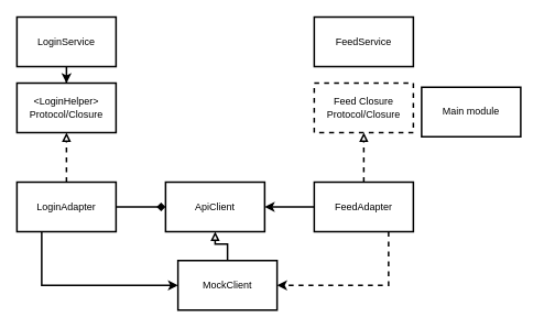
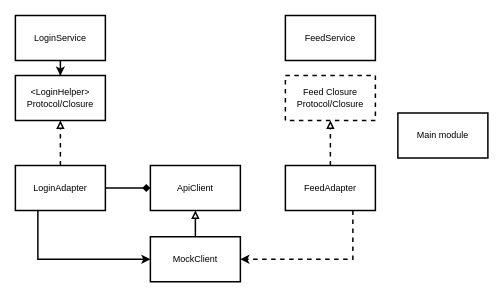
  <mxCell id="0" />
  <mxCell id="1" parent="0" />
  <mxCell id="2" style="edgeStyle=orthogonalEdgeStyle;orthogonalLoop=1;jettySize=auto;html=1;entryX=0.5;entryY=0;entryDx=0;entryDy=0;strokeWidth=2;rounded=0;" parent="1" source="3" target="5" edge="1"><mxGeometry relative="1" as="geometry" /></mxCell>
  <mxCell id="3" value="LoginService" style="whiteSpace=wrap;html=1;strokeWidth=2;rounded=0;" parent="1" vertex="1"><mxGeometry x="20" y="20" width="120" height="60" as="geometry" /></mxCell>
  <mxCell id="4" value="FeedService" style="whiteSpace=wrap;html=1;strokeWidth=2;rounded=0;" parent="1" vertex="1"><mxGeometry x="380" y="20" width="120" height="60" as="geometry" /></mxCell>
  <mxCell id="5" value="&amp;lt;LoginHelper&amp;gt;&lt;br&gt;Protocol/Closure" style="whiteSpace=wrap;html=1;strokeWidth=2;rounded=0;" parent="1" vertex="1"><mxGeometry x="20" y="100" width="120" height="60" as="geometry" /></mxCell>
  <mxCell id="6" value="Feed Closure&lt;br&gt;Protocol/Closure" style="whiteSpace=wrap;html=1;strokeWidth=2;rounded=0;dashed=1;" parent="1" vertex="1"><mxGeometry x="380" y="100" width="120" height="60" as="geometry" /></mxCell>
  <mxCell id="7" style="edgeStyle=orthogonalEdgeStyle;orthogonalLoop=1;jettySize=auto;html=1;entryX=0.5;entryY=1;entryDx=0;entryDy=0;dashed=1;endArrow=block;endFill=0;strokeWidth=2;rounded=0;" parent="1" source="10" target="5" edge="1"><mxGeometry relative="1" as="geometry" /></mxCell>
  <mxCell id="8" style="edgeStyle=orthogonalEdgeStyle;orthogonalLoop=1;jettySize=auto;html=1;exitX=0.25;exitY=1;exitDx=0;exitDy=0;entryX=0;entryY=0.5;entryDx=0;entryDy=0;endArrow=classic;endFill=1;strokeWidth=2;rounded=0;" parent="1" source="10" target="17" edge="1"><mxGeometry relative="1" as="geometry" /></mxCell>
  <mxCell id="9" style="edgeStyle=orthogonalEdgeStyle;orthogonalLoop=1;jettySize=auto;html=1;entryX=0;entryY=0.5;entryDx=0;entryDy=0;strokeWidth=2;rounded=0;endArrow=diamond;" parent="1" source="10" target="15" edge="1"><mxGeometry relative="1" as="geometry" /></mxCell>
  <mxCell id="10" value="LoginAdapter" style="whiteSpace=wrap;html=1;strokeWidth=2;rounded=0;" parent="1" vertex="1"><mxGeometry x="20" y="220" width="120" height="60" as="geometry" /></mxCell>
  <mxCell id="11" style="edgeStyle=orthogonalEdgeStyle;orthogonalLoop=1;jettySize=auto;html=1;entryX=0.5;entryY=1;entryDx=0;entryDy=0;dashed=1;endArrow=block;endFill=0;strokeWidth=2;rounded=0;" parent="1" source="14" target="6" edge="1"><mxGeometry relative="1" as="geometry" /></mxCell>
- <mxCell id="12" style="edgeStyle=orthogonalEdgeStyle;orthogonalLoop=1;jettySize=auto;html=1;entryX=1;entryY=0.5;entryDx=0;entryDy=0;endArrow=classic;endFill=1;strokeWidth=2;rounded=0;" parent="1" source="14" target="15" edge="1"><mxGeometry relative="1" as="geometry"><Array as="points"><mxPoint x="480" y="250" /></Array></mxGeometry></mxCell>
  <mxCell id="13" style="edgeStyle=orthogonalEdgeStyle;orthogonalLoop=1;jettySize=auto;html=1;exitX=0.75;exitY=1;exitDx=0;exitDy=0;entryX=1;entryY=0.5;entryDx=0;entryDy=0;endArrow=classic;endFill=1;strokeWidth=2;rounded=0;dashed=1;" parent="1" source="14" target="17" edge="1"><mxGeometry relative="1" as="geometry" /></mxCell>
  <mxCell id="14" value="FeedAdapter" style="whiteSpace=wrap;html=1;strokeWidth=2;rounded=0;" parent="1" vertex="1"><mxGeometry x="380" y="220" width="120" height="60" as="geometry" /></mxCell>
  <mxCell id="15" value="ApiClient" style="whiteSpace=wrap;html=1;strokeWidth=2;rounded=0;" parent="1" vertex="1"><mxGeometry x="200" y="220" width="120" height="60" as="geometry" /></mxCell>
  <mxCell id="16" style="edgeStyle=orthogonalEdgeStyle;orthogonalLoop=1;jettySize=auto;html=1;entryX=0.5;entryY=1;entryDx=0;entryDy=0;endArrow=block;endFill=0;strokeWidth=2;rounded=0;" parent="1" source="17" target="15" edge="1"><mxGeometry relative="1" as="geometry" /></mxCell>
- <mxCell id="17" value="MockClient" style="whiteSpace=wrap;html=1;strokeWidth=2;rounded=0;" parent="1" vertex="1"><mxGeometry x="215" y="315" width="120" height="60" as="geometry" /></mxCell>
- <mxCell id="18" value="Main module" style="whiteSpace=wrap;html=1;strokeWidth=2;rounded=0;" parent="1" vertex="1"><mxGeometry x="510" y="105" width="120" height="60" as="geometry" /></mxCell>
+ <mxCell id="17" value="MockClient" style="whiteSpace=wrap;html=1;strokeWidth=2;rounded=0;" parent="1" vertex="1"><mxGeometry x="200" y="315" width="120" height="60" as="geometry" /></mxCell>
+ <mxCell id="18" value="Main module" style="whiteSpace=wrap;html=1;strokeWidth=2;rounded=0;" parent="1" vertex="1"><mxGeometry x="530" y="150" width="120" height="60" as="geometry" /></mxCell>
